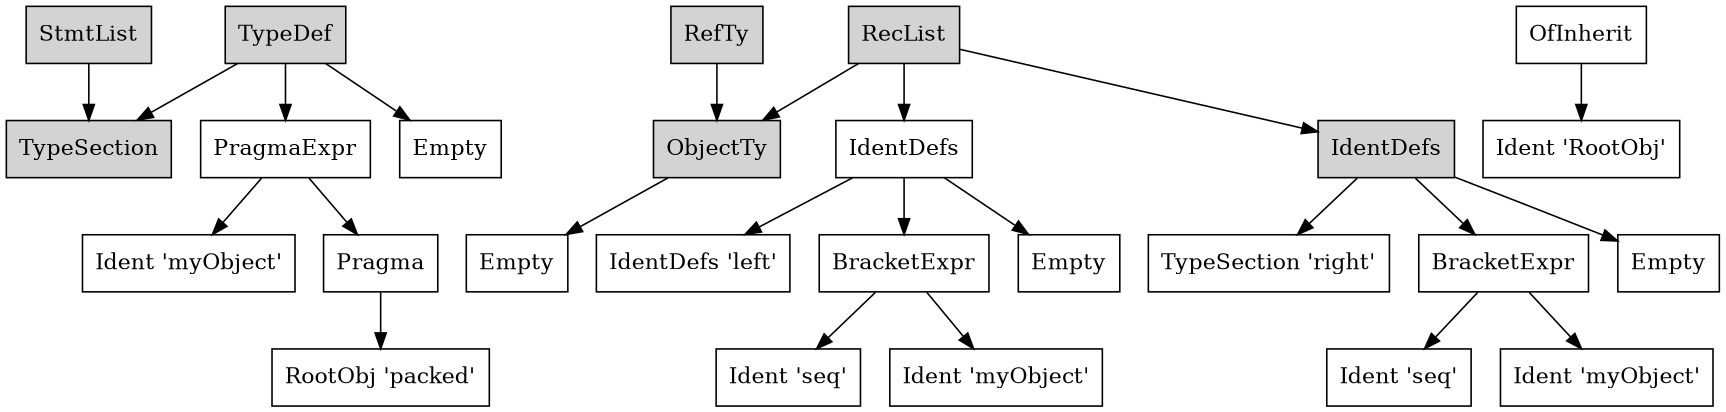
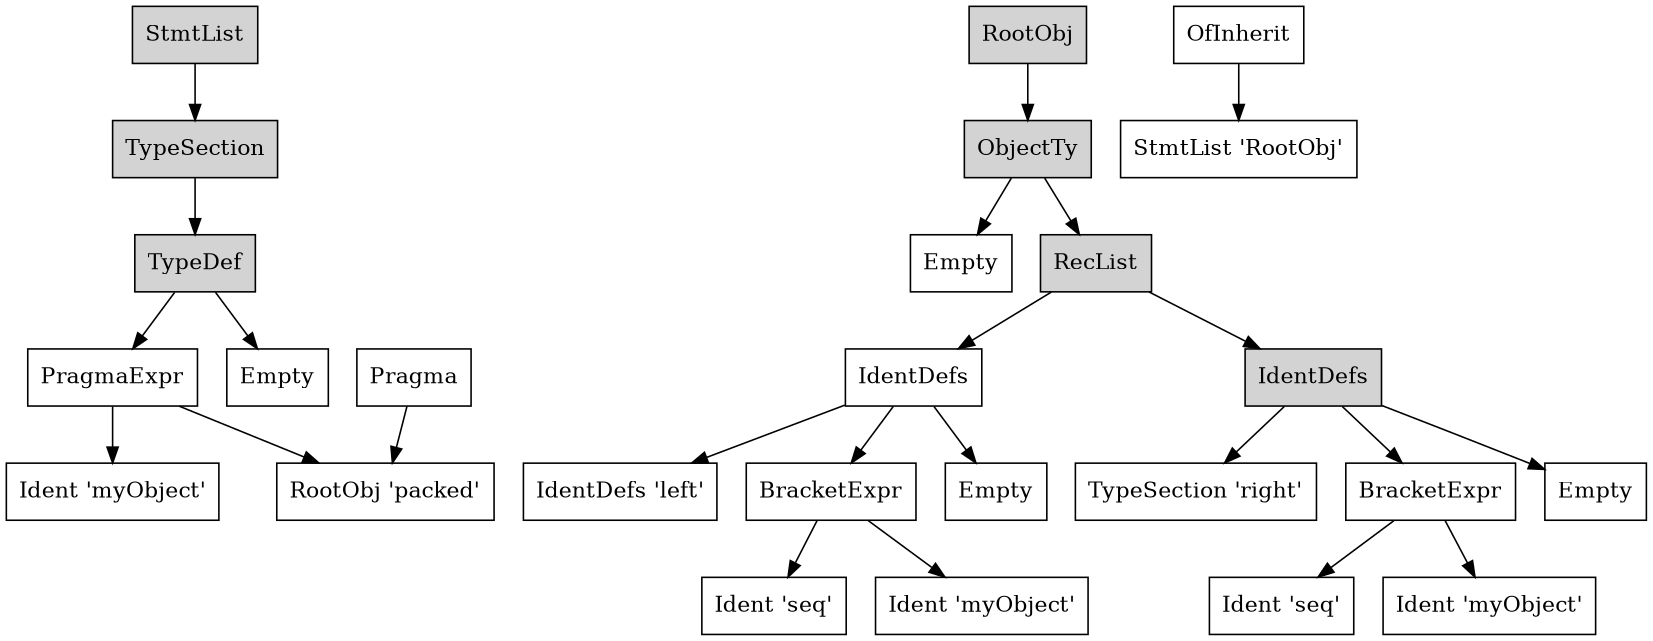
  digraph {
    node [shape=rect]
    n1 [label=StmtList style=filled]
    n2 [label=TypeSection style=filled]
    n3 [label=TypeDef style=filled]
    n4 [label=PragmaExpr]
    n5 [label=Empty]
    n6 [label="Ident 'myObject'"]
    n7 [label=Pragma]
-   n8 [label=RefTy style=filled]
+   n8 [label=RootObj style=filled]
    n9 [label=ObjectTy style=filled]
    n10 [label="RootObj 'packed'"]
    n11 [label=Empty]
    n12 [label=RecList style=filled]
    n13 [label=OfInherit]
-   n14 [label="Ident 'RootObj'"]
+   n14 [label="StmtList 'RootObj'"]
    n15 [label=IdentDefs]
    n16 [label=IdentDefs style=filled]
    n17 [label="IdentDefs 'left'"]
    n18 [label=BracketExpr]
    n19 [label=Empty]
    n20 [label="TypeSection 'right'"]
    n21 [label=BracketExpr]
    n22 [label=Empty]
    n23 [label="Ident 'seq'"]
    n24 [label="Ident 'myObject'"]
    n25 [label="Ident 'seq'"]
    n26 [label="Ident 'myObject'"]
    n1 -> n2
-   n3 -> n2
+   n2 -> n3
    n3 -> n4
    n3 -> n5
    n4 -> n6
-   n4 -> n7
+   n4 -> n10
    n7 -> n10
    n8 -> n9
    n9 -> n11
-   n12 -> n9
+   n9 -> n12
    n12 -> n15
    n12 -> n16
    n13 -> n14
    n15 -> n17
    n15 -> n18
    n15 -> n19
    n16 -> n20
    n16 -> n21
    n16 -> n22
    n18 -> n23
    n18 -> n24
    n21 -> n25
    n21 -> n26
  }
